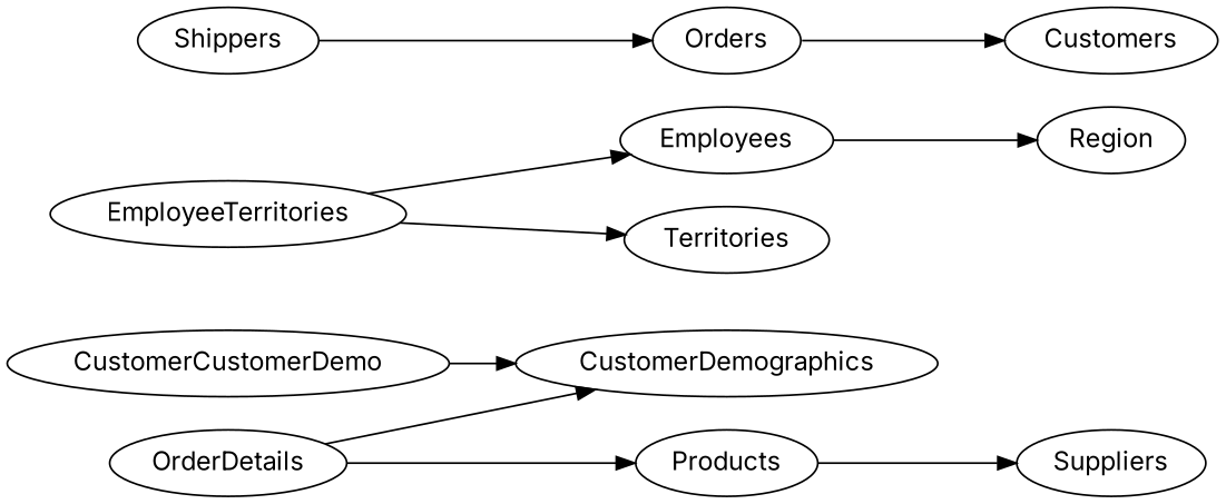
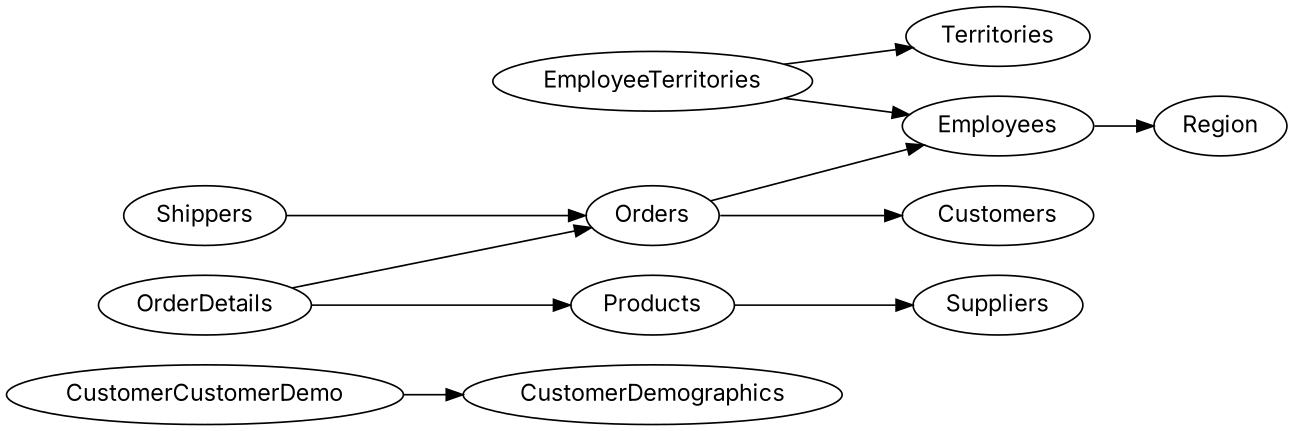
  digraph {
    fontname=Inter
    rankdir=LR
    node [fontname=Inter]
    edge [fontname=Inter]
    CustomerCustomerDemo
    CustomerDemographics
    EmployeeTerritories
    Employees
    Territories
    Region
    OrderDetails
    Orders
    Products
    Customers
    Suppliers
    Shippers
    CustomerCustomerDemo -> CustomerDemographics
    EmployeeTerritories -> Employees
    EmployeeTerritories -> Territories
    Employees -> Region
-   OrderDetails -> CustomerDemographics
+   OrderDetails -> Orders
    OrderDetails -> Products
+   Orders -> Employees
    Orders -> Customers
    Products -> Suppliers
    Shippers -> Orders
  }
